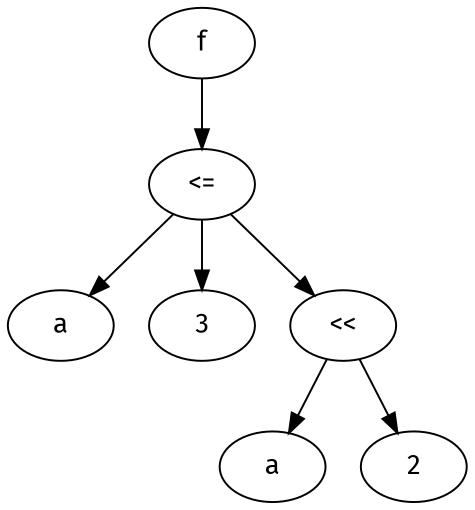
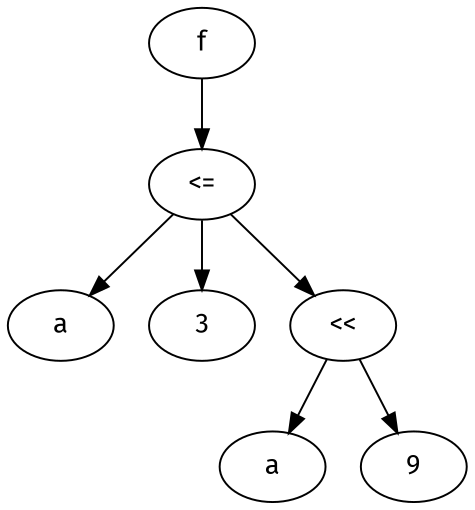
  digraph {
    fontname="Fira Sans"
    node [fontname="Fira Sans"]
    edge [fontname="Fira Sans"]
    n1 [label=f]
    n2 [label="<="]
    n3 [label=a]
    n4 [label=3]
    n5 [label="<<"]
    n6 [label=a]
-   n7 [label=2]
+   n7 [label=9]
    n1 -> n2
    n2 -> n3
    n2 -> n4
    n2 -> n5
    n5 -> n6
    n5 -> n7
  }
